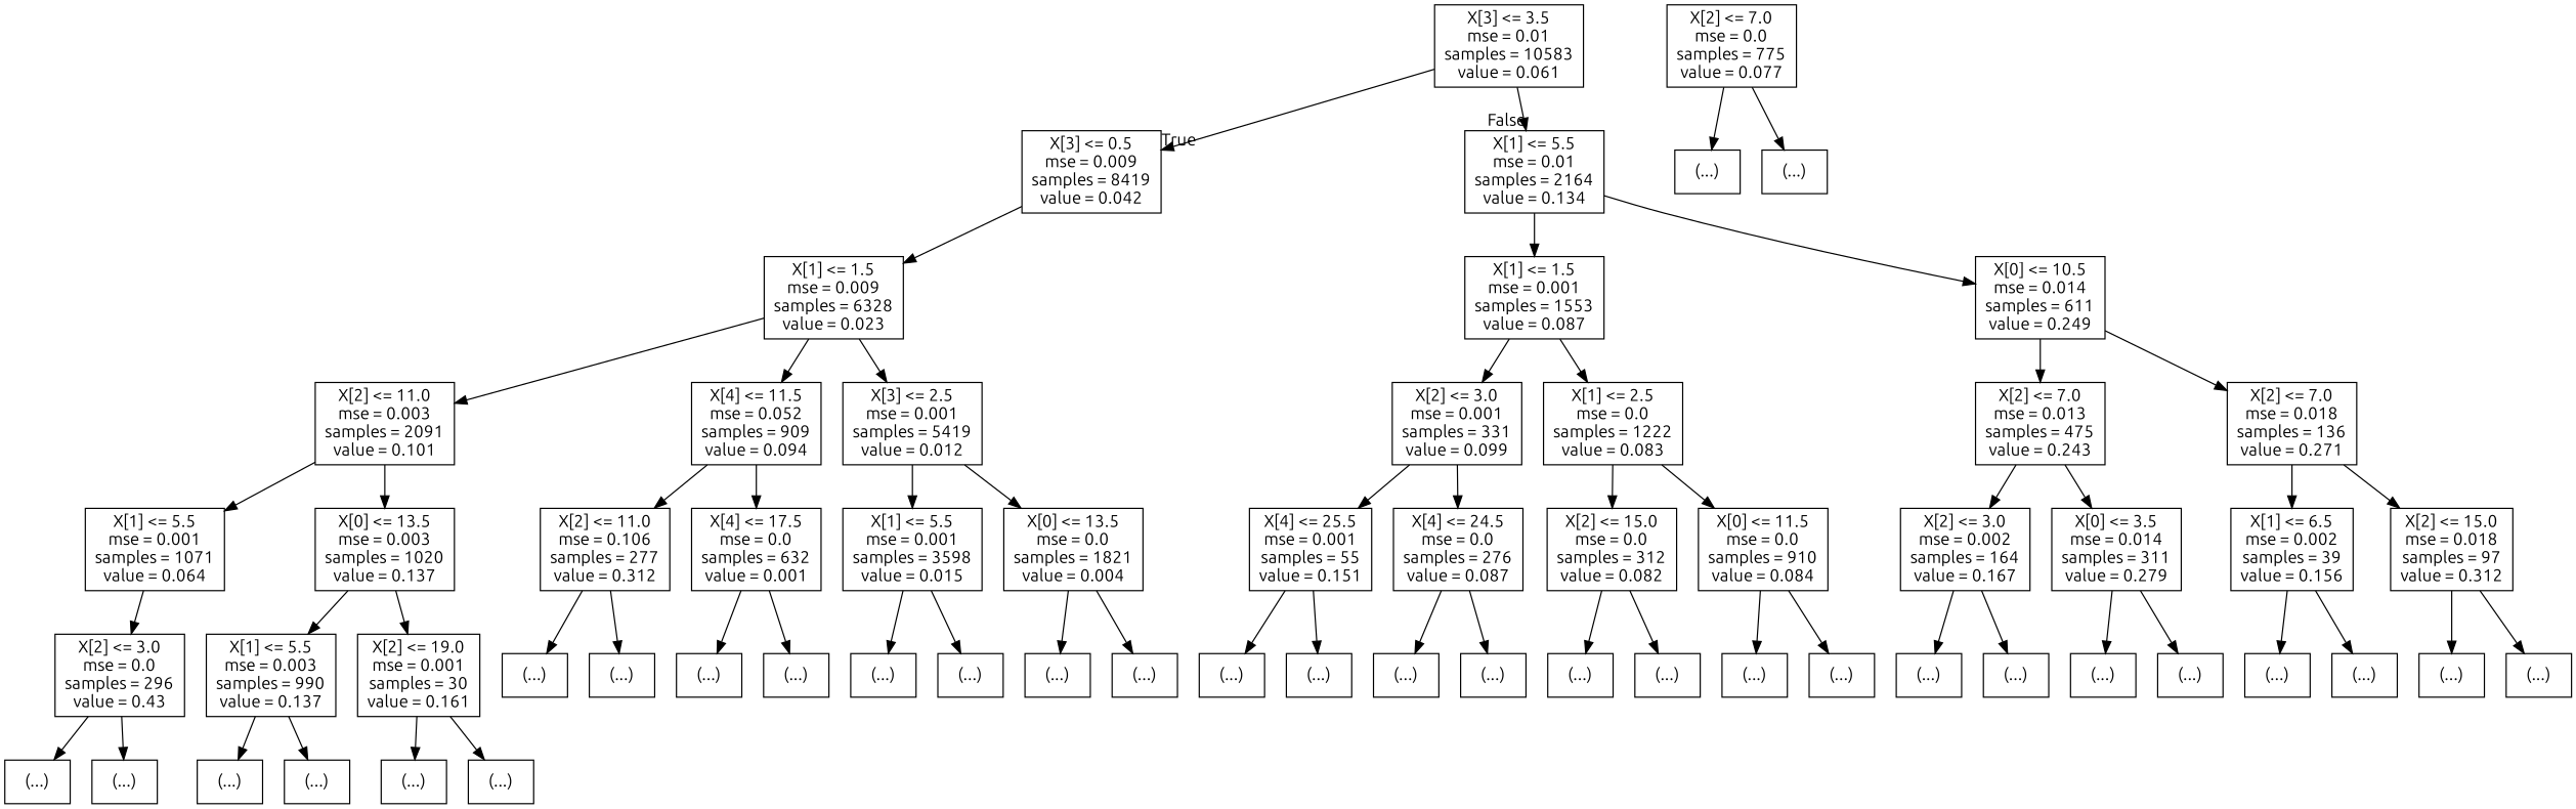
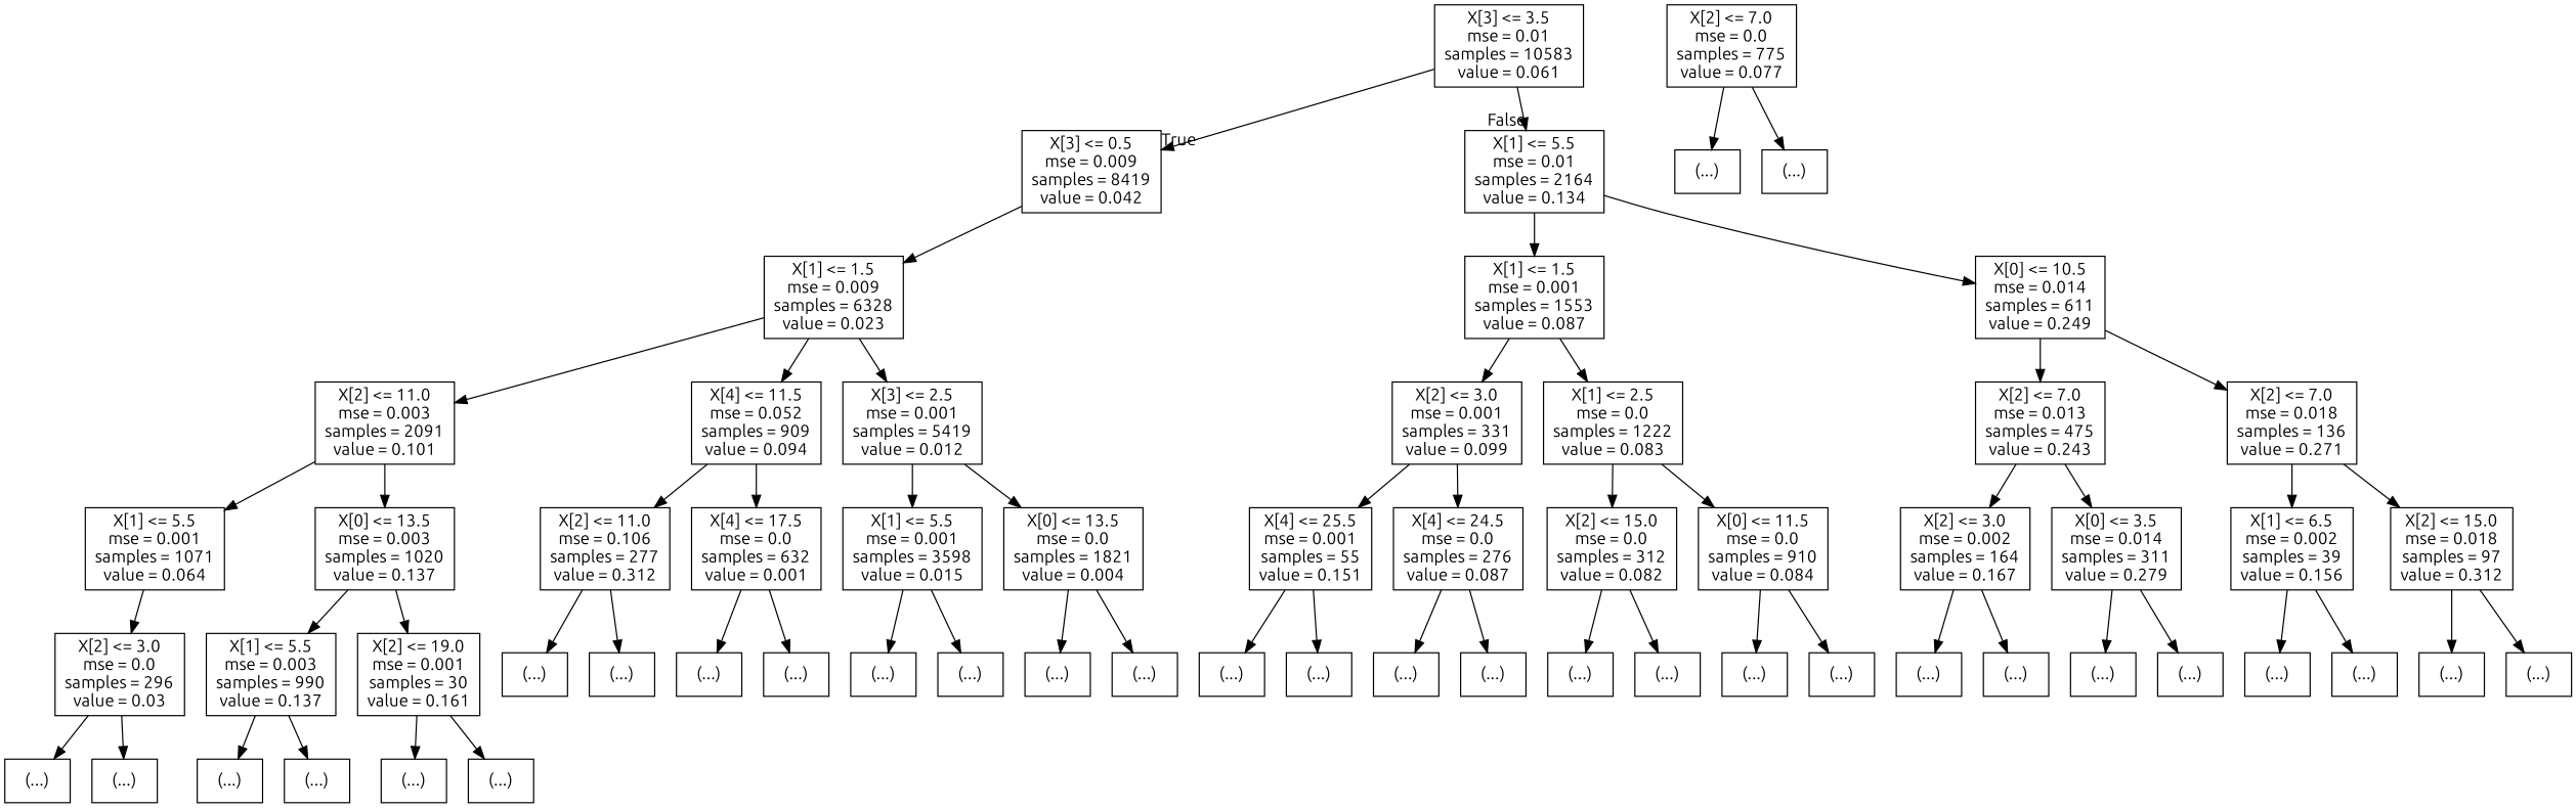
  digraph {
    fontname=Ubuntu
    node [fontname=Ubuntu shape=box]
    edge [fontname=Ubuntu]
    n1 [label="X[3] <= 3.5\nmse = 0.01\nsamples = 10583\nvalue = 0.061"]
    n2 [label="X[3] <= 0.5\nmse = 0.009\nsamples = 8419\nvalue = 0.042"]
    n3 [label="X[1] <= 5.5\nmse = 0.01\nsamples = 2164\nvalue = 0.134"]
    n4 [label="X[1] <= 1.5\nmse = 0.009\nsamples = 6328\nvalue = 0.023"]
    n5 [label="X[1] <= 1.5\nmse = 0.001\nsamples = 1553\nvalue = 0.087"]
    n6 [label="X[0] <= 10.5\nmse = 0.014\nsamples = 611\nvalue = 0.249"]
    n7 [label="X[2] <= 11.0\nmse = 0.003\nsamples = 2091\nvalue = 0.101"]
    n8 [label="X[1] <= 5.5\nmse = 0.001\nsamples = 1071\nvalue = 0.064"]
    n9 [label="X[0] <= 13.5\nmse = 0.003\nsamples = 1020\nvalue = 0.137"]
    n10 [label="X[4] <= 11.5\nmse = 0.052\nsamples = 909\nvalue = 0.094"]
    n11 [label="X[3] <= 2.5\nmse = 0.001\nsamples = 5419\nvalue = 0.012"]
-   n12 [label="X[2] <= 3.0\nmse = 0.0\nsamples = 296\nvalue = 0.43"]
+   n12 [label="X[2] <= 3.0\nmse = 0.0\nsamples = 296\nvalue = 0.03"]
    n13 [label="X[1] <= 5.5\nmse = 0.003\nsamples = 990\nvalue = 0.137"]
    n14 [label="X[2] <= 19.0\nmse = 0.001\nsamples = 30\nvalue = 0.161"]
    n15 [label="X[2] <= 7.0\nmse = 0.0\nsamples = 775\nvalue = 0.077"]
    n16 [label="(...)"]
    n17 [label="(...)"]
    n18 [label="(...)"]
    n19 [label="(...)"]
    n20 [label="(...)"]
    n21 [label="(...)"]
    n22 [label="(...)"]
    n23 [label="(...)"]
    n24 [label="X[2] <= 11.0\nmse = 0.106\nsamples = 277\nvalue = 0.312"]
    n25 [label="X[4] <= 17.5\nmse = 0.0\nsamples = 632\nvalue = 0.001"]
    n26 [label="X[1] <= 5.5\nmse = 0.001\nsamples = 3598\nvalue = 0.015"]
    n27 [label="X[0] <= 13.5\nmse = 0.0\nsamples = 1821\nvalue = 0.004"]
    n28 [label="(...)"]
    n29 [label="(...)"]
    n30 [label="(...)"]
    n31 [label="(...)"]
    n32 [label="(...)"]
    n33 [label="(...)"]
    n34 [label="(...)"]
    n35 [label="(...)"]
    n36 [label="X[2] <= 3.0\nmse = 0.001\nsamples = 331\nvalue = 0.099"]
    n37 [label="X[1] <= 2.5\nmse = 0.0\nsamples = 1222\nvalue = 0.083"]
    n38 [label="X[2] <= 7.0\nmse = 0.013\nsamples = 475\nvalue = 0.243"]
    n39 [label="X[2] <= 7.0\nmse = 0.018\nsamples = 136\nvalue = 0.271"]
    n40 [label="X[4] <= 25.5\nmse = 0.001\nsamples = 55\nvalue = 0.151"]
    n41 [label="X[4] <= 24.5\nmse = 0.0\nsamples = 276\nvalue = 0.087"]
    n42 [label="X[2] <= 15.0\nmse = 0.0\nsamples = 312\nvalue = 0.082"]
    n43 [label="X[0] <= 11.5\nmse = 0.0\nsamples = 910\nvalue = 0.084"]
    n44 [label="(...)"]
    n45 [label="(...)"]
    n46 [label="(...)"]
    n47 [label="(...)"]
    n48 [label="(...)"]
    n49 [label="(...)"]
    n50 [label="(...)"]
    n51 [label="(...)"]
    n52 [label="X[2] <= 3.0\nmse = 0.002\nsamples = 164\nvalue = 0.167"]
    n53 [label="X[0] <= 3.5\nmse = 0.014\nsamples = 311\nvalue = 0.279"]
    n54 [label="X[1] <= 6.5\nmse = 0.002\nsamples = 39\nvalue = 0.156"]
    n55 [label="X[2] <= 15.0\nmse = 0.018\nsamples = 97\nvalue = 0.312"]
    n56 [label="(...)"]
    n57 [label="(...)"]
    n58 [label="(...)"]
    n59 [label="(...)"]
    n60 [label="(...)"]
    n61 [label="(...)"]
    n62 [label="(...)"]
    n63 [label="(...)"]
    n1 -> n2 [headlabel=True labelangle=45 labeldistance=2.5]
    n1 -> n3 [headlabel=False labelangle=-45 labeldistance=2.5]
    n2 -> n4
    n3 -> n5
    n3 -> n6
    n4 -> n7
    n4 -> n10
    n4 -> n11
    n5 -> n36
    n5 -> n37
    n6 -> n38
    n6 -> n39
    n7 -> n8
    n7 -> n9
    n8 -> n12
    n9 -> n13
    n9 -> n14
    n10 -> n24
    n10 -> n25
    n11 -> n26
    n11 -> n27
    n12 -> n18
    n12 -> n19
    n13 -> n20
    n13 -> n21
    n14 -> n22
    n14 -> n23
    n15 -> n16
    n15 -> n17
    n24 -> n28
    n24 -> n29
    n25 -> n30
    n25 -> n31
    n26 -> n32
    n26 -> n33
    n27 -> n34
    n27 -> n35
    n36 -> n40
    n36 -> n41
    n37 -> n42
    n37 -> n43
    n38 -> n52
    n38 -> n53
    n39 -> n54
    n39 -> n55
    n40 -> n44
    n40 -> n45
    n41 -> n46
    n41 -> n47
    n42 -> n48
    n42 -> n49
    n43 -> n50
    n43 -> n51
    n52 -> n56
    n52 -> n57
    n53 -> n58
    n53 -> n59
    n54 -> n60
    n54 -> n61
    n55 -> n62
    n55 -> n63
  }
